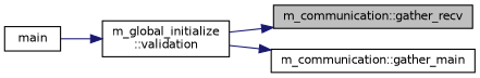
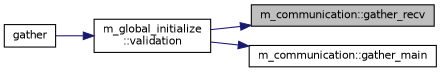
  digraph {
    rankdir=RL
    node [color=black fillcolor=white fontname=Helvetica fontsize=10 shape=record style=filled]
    edge [color=midnightblue dir=back fontname=Helvetica fontsize=10 labelfontname=Helvetica labelfontsize=10 style=solid]
    n1 [fillcolor=grey75 fontcolor=black height=0.2 label="m_communication::gather_recv" width=0.4]
    n2 [height=0.2 label="m_global_initialize\l::validation" width=0.4]
    n3 [height=0.2 label="m_communication::gather_main" width=0.4]
-   n4 [height=0.2 label=main width=0.4]
+   n4 [height=0.2 label=gather width=0.4]
    n1 -> n2
    n2 -> n4
    n3 -> n2
  }
